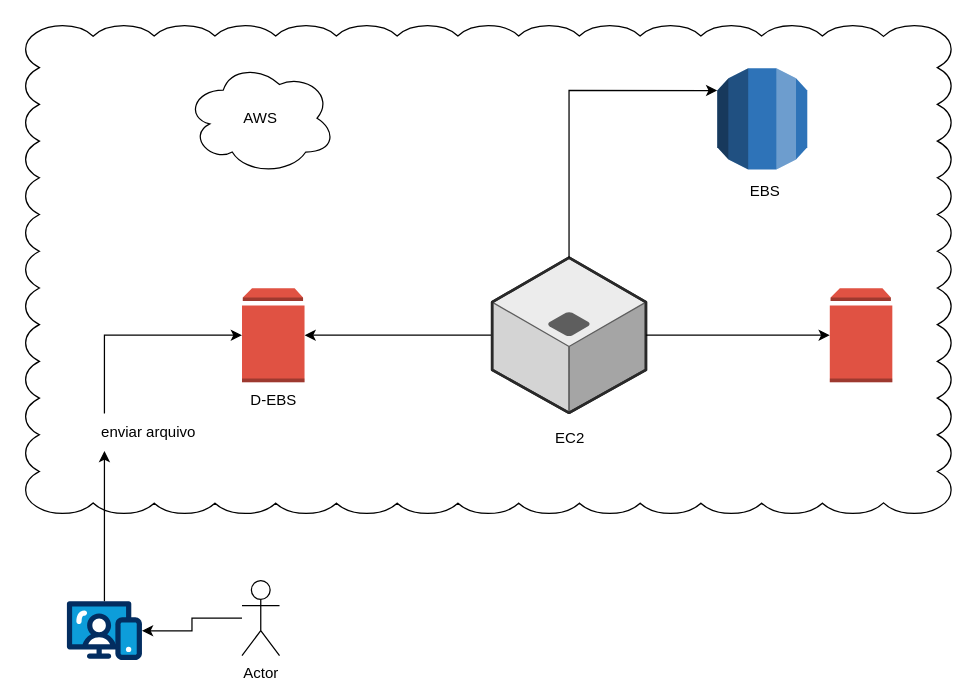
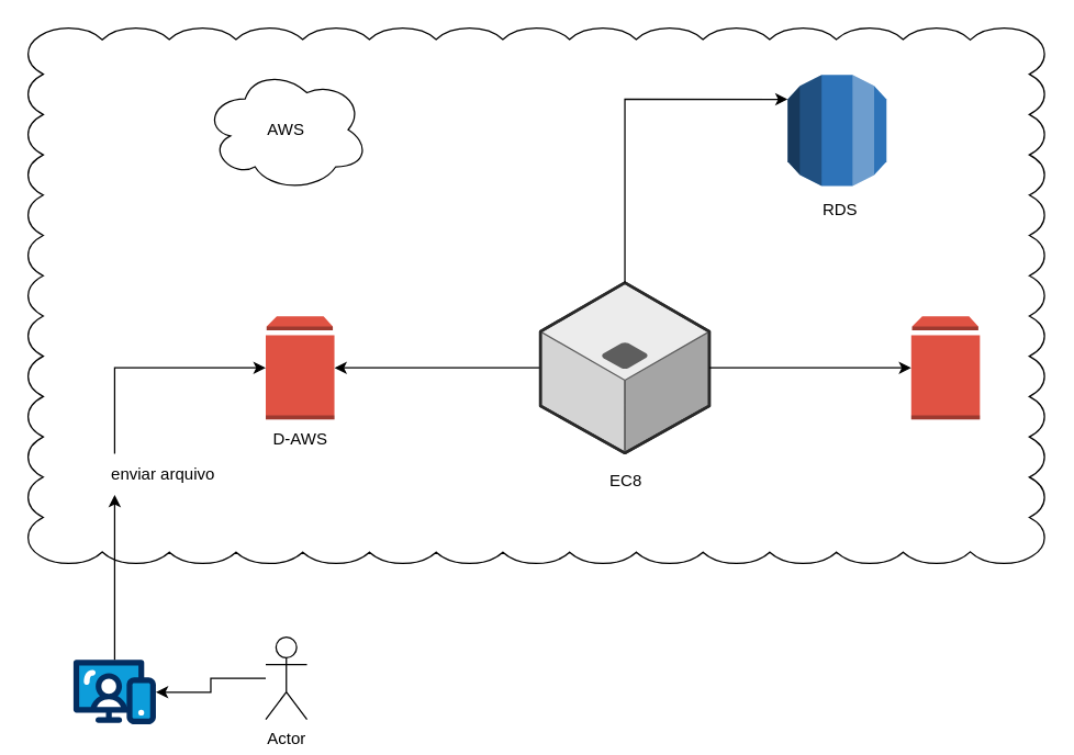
  <mxCell id="0" />
  <mxCell id="1" parent="0" />
  <mxCell id="2" value="" style="whiteSpace=wrap;html=1;shape=mxgraph.basic.cloud_rect" vertex="1" parent="1"><mxGeometry x="20" y="20" width="740" height="390" as="geometry" /></mxCell>
  <mxCell id="3" value="" style="edgeStyle=orthogonalEdgeStyle;rounded=0;orthogonalLoop=1;jettySize=auto;html=1;" edge="1" parent="1" source="8" target="15"><mxGeometry relative="1" as="geometry"><Array as="points"><mxPoint x="83" y="340" /></Array></mxGeometry></mxCell>
  <mxCell id="4" value="" style="verticalLabelPosition=bottom;aspect=fixed;html=1;shape=mxgraph.salesforce.web;fillColorStyles=fillColor2,fillColor3,fillColor4;fillColor2=#032d60;fillColor3=#0d9dda;fillColor4=#ffffff;fillColor=none;strokeColor=none;" vertex="1" parent="1"><mxGeometry x="53" y="480" width="60" height="47.4" as="geometry" /></mxCell>
  <mxCell id="5" value="" style="edgeStyle=orthogonalEdgeStyle;rounded=0;orthogonalLoop=1;jettySize=auto;html=1;" edge="1" parent="1" source="6" target="4"><mxGeometry relative="1" as="geometry" /></mxCell>
  <mxCell id="6" value="Actor" style="shape=umlActor;verticalLabelPosition=bottom;verticalAlign=top;html=1;outlineConnect=0;" vertex="1" parent="1"><mxGeometry x="193" y="463.7" width="30" height="60" as="geometry" /></mxCell>
  <mxCell id="7" value="" style="edgeStyle=orthogonalEdgeStyle;rounded=0;orthogonalLoop=1;jettySize=auto;html=1;" edge="1" parent="1" source="4" target="8"><mxGeometry relative="1" as="geometry"><mxPoint x="83" y="480" as="sourcePoint" /><mxPoint x="193" y="267" as="targetPoint" /><Array as="points"><mxPoint x="83" y="340" /></Array></mxGeometry></mxCell>
  <mxCell id="8" value="enviar arquivo" style="text;html=1;align=center;verticalAlign=middle;resizable=0;points=[];autosize=1;strokeColor=none;fillColor=none;" vertex="1" parent="1"><mxGeometry x="68" y="330" width="100" height="30" as="geometry" /></mxCell>
  <mxCell id="9" value="AWS" style="ellipse;shape=cloud;whiteSpace=wrap;html=1;" vertex="1" parent="1"><mxGeometry x="148" y="49" width="120" height="90" as="geometry" /></mxCell>
  <mxCell id="10" style="edgeStyle=orthogonalEdgeStyle;rounded=0;orthogonalLoop=1;jettySize=auto;html=1;entryX=1;entryY=0.5;entryDx=0;entryDy=0;entryPerimeter=0;" edge="1" parent="1" source="12" target="15"><mxGeometry relative="1" as="geometry" /></mxCell>
  <mxCell id="11" value="" style="group" vertex="1" connectable="0" parent="1"><mxGeometry x="393" y="205.5" width="123" height="159.5" as="geometry" /></mxCell>
  <mxCell id="12" value="" style="verticalLabelPosition=bottom;html=1;verticalAlign=top;strokeWidth=1;align=center;outlineConnect=0;dashed=0;outlineConnect=0;shape=mxgraph.aws3d.application_server;fillColor=#ECECEC;strokeColor=#5E5E5E;aspect=fixed;strokeColor2=#292929;" vertex="1" parent="11"><mxGeometry width="123" height="124" as="geometry" /></mxCell>
- <mxCell id="13" value="EC2" style="text;html=1;align=center;verticalAlign=middle;resizable=0;points=[];autosize=1;strokeColor=none;fillColor=none;" vertex="1" parent="11"><mxGeometry x="36.5" y="129.5" width="50" height="30" as="geometry" /></mxCell>
+ <mxCell id="13" value="EC8" style="text;html=1;align=center;verticalAlign=middle;resizable=0;points=[];autosize=1;strokeColor=none;fillColor=none;" vertex="1" parent="11"><mxGeometry x="36.5" y="129.5" width="50" height="30" as="geometry" /></mxCell>
  <mxCell id="14" value="" style="group" vertex="1" connectable="0" parent="1"><mxGeometry x="188" y="230" width="60" height="105" as="geometry" /></mxCell>
  <mxCell id="15" value="" style="outlineConnect=0;dashed=0;verticalLabelPosition=bottom;verticalAlign=top;align=center;html=1;shape=mxgraph.aws3.volume;fillColor=#E05243;gradientColor=none;" vertex="1" parent="14"><mxGeometry x="5" width="50" height="75" as="geometry" /></mxCell>
- <mxCell id="16" value="D-EBS" style="text;html=1;align=center;verticalAlign=middle;resizable=0;points=[];autosize=1;strokeColor=none;fillColor=none;" vertex="1" parent="14"><mxGeometry y="75" width="60" height="30" as="geometry" /></mxCell>
+ <mxCell id="16" value="D-AWS" style="text;html=1;align=center;verticalAlign=middle;resizable=0;points=[];autosize=1;strokeColor=none;fillColor=none;" vertex="1" parent="14"><mxGeometry y="75" width="60" height="30" as="geometry" /></mxCell>
  <mxCell id="17" style="edgeStyle=orthogonalEdgeStyle;rounded=0;orthogonalLoop=1;jettySize=auto;html=1;entryX=0;entryY=0.5;entryDx=0;entryDy=0;entryPerimeter=0;" edge="1" parent="1" source="12" target="19"><mxGeometry relative="1" as="geometry" /></mxCell>
  <mxCell id="18" value="" style="group" vertex="1" connectable="0" parent="1"><mxGeometry x="663" y="230" width="60" height="105" as="geometry" /></mxCell>
  <mxCell id="19" value="" style="outlineConnect=0;dashed=0;verticalLabelPosition=bottom;verticalAlign=top;align=center;html=1;shape=mxgraph.aws3.volume;fillColor=#E05243;gradientColor=none;" vertex="1" parent="18"><mxGeometry width="50" height="75" as="geometry" /></mxCell>
  <mxCell id="20" style="edgeStyle=orthogonalEdgeStyle;rounded=0;orthogonalLoop=1;jettySize=auto;html=1;entryX=0;entryY=0.22;entryDx=0;entryDy=0;entryPerimeter=0;" edge="1" parent="1" source="12" target="22"><mxGeometry relative="1" as="geometry"><Array as="points"><mxPoint x="455" y="72" /></Array></mxGeometry></mxCell>
  <mxCell id="21" value="" style="group" vertex="1" connectable="0" parent="1"><mxGeometry x="573" y="54" width="72" height="114" as="geometry" /></mxCell>
  <mxCell id="22" value="" style="outlineConnect=0;dashed=0;verticalLabelPosition=bottom;verticalAlign=top;align=center;html=1;shape=mxgraph.aws3.rds;fillColor=#2E73B8;gradientColor=none;" vertex="1" parent="21"><mxGeometry width="72" height="81" as="geometry" /></mxCell>
- <mxCell id="23" value="EBS" style="text;html=1;align=center;verticalAlign=middle;resizable=0;points=[];autosize=1;strokeColor=none;fillColor=none;" vertex="1" parent="21"><mxGeometry x="13" y="84" width="50" height="30" as="geometry" /></mxCell>
+ <mxCell id="23" value="RDS" style="text;html=1;align=center;verticalAlign=middle;resizable=0;points=[];autosize=1;strokeColor=none;fillColor=none;" vertex="1" parent="21"><mxGeometry x="13" y="84" width="50" height="30" as="geometry" /></mxCell>
